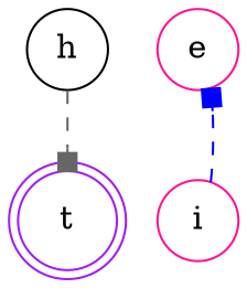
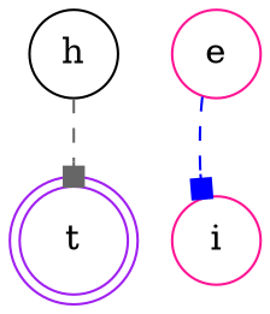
  digraph {
    node [color=deeppink shape=circle]
    edge [arrowhead=box style=dashed]
    t [color=purple shape=doublecircle]
    h [color=black]
    e
    i
    h -> t [color=gray40]
-   i -> e [color=blue]
+   e -> i [color=blue]
  }
